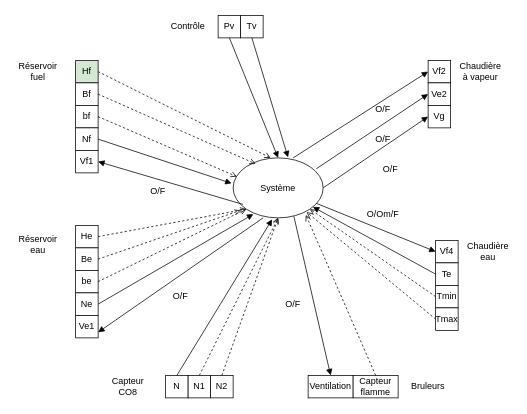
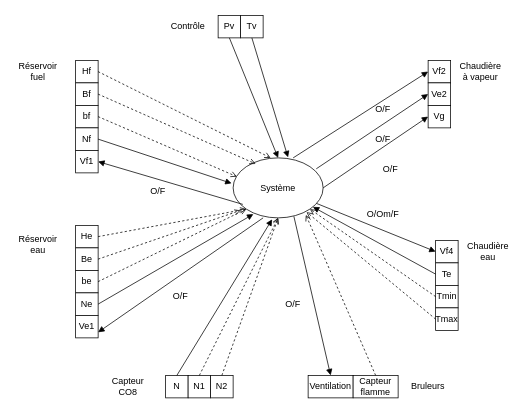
  <mxCell id="0" />
  <mxCell id="1" parent="0" />
  <mxCell id="2" value="Système" style="ellipse;whiteSpace=wrap;html=1;" vertex="1" parent="1"><mxGeometry x="310" y="210" width="120" height="80" as="geometry" /></mxCell>
  <mxCell id="3" value="Réservoir fuel" style="text;html=1;align=center;verticalAlign=middle;whiteSpace=wrap;rounded=0;" vertex="1" parent="1"><mxGeometry x="20" y="80" width="60" height="30" as="geometry" /></mxCell>
  <mxCell id="4" value="Bruleurs" style="text;html=1;align=center;verticalAlign=middle;whiteSpace=wrap;rounded=0;" vertex="1" parent="1"><mxGeometry x="540" y="500" width="60" height="30" as="geometry" /></mxCell>
  <mxCell id="5" value="Chaudière à vapeur" style="text;html=1;align=center;verticalAlign=middle;whiteSpace=wrap;rounded=0;" vertex="1" parent="1"><mxGeometry x="610" y="80" width="60" height="30" as="geometry" /></mxCell>
  <mxCell id="6" value="Capteur CO8" style="text;html=1;align=center;verticalAlign=middle;whiteSpace=wrap;rounded=0;" vertex="1" parent="1"><mxGeometry x="140" y="500" width="60" height="30" as="geometry" /></mxCell>
- <mxCell id="7" value="Hf" style="rounded=0;whiteSpace=wrap;html=1;fillColor=#d5e8d4;" vertex="1" parent="1"><mxGeometry x="100" y="80" width="30" height="30" as="geometry" /></mxCell>
+ <mxCell id="7" value="Hf" style="rounded=0;whiteSpace=wrap;html=1;" vertex="1" parent="1"><mxGeometry x="100" y="80" width="30" height="30" as="geometry" /></mxCell>
  <mxCell id="8" value="Bf" style="rounded=0;whiteSpace=wrap;html=1;" vertex="1" parent="1"><mxGeometry x="100" y="110" width="30" height="30" as="geometry" /></mxCell>
  <mxCell id="9" value="bf" style="rounded=0;whiteSpace=wrap;html=1;" vertex="1" parent="1"><mxGeometry x="100" y="140" width="30" height="30" as="geometry" /></mxCell>
  <mxCell id="10" value="Nf" style="rounded=0;whiteSpace=wrap;html=1;" vertex="1" parent="1"><mxGeometry x="100" y="170" width="30" height="30" as="geometry" /></mxCell>
  <mxCell id="11" value="Vf1" style="rounded=0;whiteSpace=wrap;html=1;" vertex="1" parent="1"><mxGeometry x="100" y="200" width="30" height="30" as="geometry" /></mxCell>
  <mxCell id="12" value="" style="html=1;verticalAlign=bottom;labelBackgroundColor=none;endArrow=open;endFill=0;dashed=1;rounded=0;exitX=1;exitY=0.5;exitDx=0;exitDy=0;entryX=0.417;entryY=0;entryDx=0;entryDy=0;entryPerimeter=0;" edge="1" parent="1" source="7" target="2"><mxGeometry x="-0.236" y="93" width="160" relative="1" as="geometry"><mxPoint x="140" y="100" as="sourcePoint" /><mxPoint x="220" y="150" as="targetPoint" /><mxPoint as="offset" /></mxGeometry></mxCell>
  <mxCell id="13" value="" style="html=1;verticalAlign=bottom;labelBackgroundColor=none;endArrow=open;endFill=0;dashed=1;rounded=0;exitX=1;exitY=0.5;exitDx=0;exitDy=0;entryX=0.25;entryY=0.1;entryDx=0;entryDy=0;entryPerimeter=0;" edge="1" parent="1" source="8" target="2"><mxGeometry x="-0.236" y="93" width="160" relative="1" as="geometry"><mxPoint x="140" y="105" as="sourcePoint" /><mxPoint x="337" y="232" as="targetPoint" /><mxPoint as="offset" /></mxGeometry></mxCell>
  <mxCell id="14" value="" style="html=1;verticalAlign=bottom;labelBackgroundColor=none;endArrow=open;endFill=0;dashed=1;rounded=0;exitX=1;exitY=0.5;exitDx=0;exitDy=0;entryX=0.042;entryY=0.313;entryDx=0;entryDy=0;entryPerimeter=0;" edge="1" parent="1" source="9" target="2"><mxGeometry x="-0.236" y="93" width="160" relative="1" as="geometry"><mxPoint x="150" y="115" as="sourcePoint" /><mxPoint x="347" y="242" as="targetPoint" /><mxPoint as="offset" /></mxGeometry></mxCell>
  <mxCell id="15" value="" style="html=1;verticalAlign=bottom;labelBackgroundColor=none;endArrow=block;endFill=1;endSize=6;align=left;rounded=0;exitX=0.108;exitY=0.775;exitDx=0;exitDy=0;exitPerimeter=0;entryX=1;entryY=0.5;entryDx=0;entryDy=0;" edge="1" parent="1" source="2" target="11"><mxGeometry relative="1" as="geometry"><mxPoint x="20" y="250" as="sourcePoint" /><mxPoint x="80" y="290" as="targetPoint" /><mxPoint as="offset" /></mxGeometry></mxCell>
  <mxCell id="16" value="O/F" style="text;html=1;align=center;verticalAlign=middle;whiteSpace=wrap;rounded=0;" vertex="1" parent="1"><mxGeometry x="180" y="240" width="60" height="30" as="geometry" /></mxCell>
  <mxCell id="17" value="" style="html=1;verticalAlign=bottom;labelBackgroundColor=none;endArrow=block;endFill=1;endSize=6;align=left;rounded=0;exitX=1;exitY=0.5;exitDx=0;exitDy=0;entryX=-0.017;entryY=0.425;entryDx=0;entryDy=0;entryPerimeter=0;" edge="1" parent="1" source="10" target="2"><mxGeometry relative="1" as="geometry"><mxPoint x="333" y="282" as="sourcePoint" /><mxPoint x="140" y="225" as="targetPoint" /><mxPoint as="offset" /></mxGeometry></mxCell>
  <mxCell id="18" value="Vf2" style="rounded=0;whiteSpace=wrap;html=1;" vertex="1" parent="1"><mxGeometry x="570" y="80" width="30" height="30" as="geometry" /></mxCell>
  <mxCell id="19" value="Ve2" style="rounded=0;whiteSpace=wrap;html=1;" vertex="1" parent="1"><mxGeometry x="570" y="110" width="30" height="30" as="geometry" /></mxCell>
  <mxCell id="20" value="Vg" style="rounded=0;whiteSpace=wrap;html=1;" vertex="1" parent="1"><mxGeometry x="570" y="140" width="30" height="30" as="geometry" /></mxCell>
  <mxCell id="21" value="Chaudière eau" style="text;html=1;align=center;verticalAlign=middle;whiteSpace=wrap;rounded=0;" vertex="1" parent="1"><mxGeometry x="620" y="320" width="60" height="30" as="geometry" /></mxCell>
  <mxCell id="22" value="Vf4" style="rounded=0;whiteSpace=wrap;html=1;" vertex="1" parent="1"><mxGeometry x="580" y="320" width="30" height="30" as="geometry" /></mxCell>
  <mxCell id="23" value="Te" style="rounded=0;whiteSpace=wrap;html=1;" vertex="1" parent="1"><mxGeometry x="580" y="350" width="30" height="30" as="geometry" /></mxCell>
  <mxCell id="24" value="Tmin" style="rounded=0;whiteSpace=wrap;html=1;" vertex="1" parent="1"><mxGeometry x="580" y="380" width="30" height="30" as="geometry" /></mxCell>
  <mxCell id="25" value="Tmax" style="rounded=0;whiteSpace=wrap;html=1;" vertex="1" parent="1"><mxGeometry x="580" y="410" width="30" height="30" as="geometry" /></mxCell>
  <mxCell id="26" value="N" style="rounded=0;whiteSpace=wrap;html=1;" vertex="1" parent="1"><mxGeometry x="220" y="500" width="30" height="30" as="geometry" /></mxCell>
  <mxCell id="27" value="N1" style="rounded=0;whiteSpace=wrap;html=1;" vertex="1" parent="1"><mxGeometry x="250" y="500" width="30" height="30" as="geometry" /></mxCell>
  <mxCell id="28" value="N2" style="rounded=0;whiteSpace=wrap;html=1;" vertex="1" parent="1"><mxGeometry x="280" y="500" width="30" height="30" as="geometry" /></mxCell>
  <mxCell id="29" value="Réservoir eau" style="text;html=1;align=center;verticalAlign=middle;whiteSpace=wrap;rounded=0;" vertex="1" parent="1"><mxGeometry x="20" y="310" width="60" height="30" as="geometry" /></mxCell>
  <mxCell id="30" value="He" style="rounded=0;whiteSpace=wrap;html=1;" vertex="1" parent="1"><mxGeometry x="100" y="300" width="30" height="30" as="geometry" /></mxCell>
  <mxCell id="31" value="Be" style="rounded=0;whiteSpace=wrap;html=1;" vertex="1" parent="1"><mxGeometry x="100" y="330" width="30" height="30" as="geometry" /></mxCell>
  <mxCell id="32" value="be" style="rounded=0;whiteSpace=wrap;html=1;" vertex="1" parent="1"><mxGeometry x="100" y="360" width="30" height="30" as="geometry" /></mxCell>
  <mxCell id="33" value="Ne" style="rounded=0;whiteSpace=wrap;html=1;" vertex="1" parent="1"><mxGeometry x="100" y="390" width="30" height="30" as="geometry" /></mxCell>
  <mxCell id="34" value="Ve1" style="rounded=0;whiteSpace=wrap;html=1;" vertex="1" parent="1"><mxGeometry x="100" y="420" width="30" height="30" as="geometry" /></mxCell>
  <mxCell id="35" value="Ventilation" style="rounded=0;whiteSpace=wrap;html=1;" vertex="1" parent="1"><mxGeometry x="410" y="500" width="60" height="30" as="geometry" /></mxCell>
  <mxCell id="36" value="Capteur flamme" style="rounded=0;whiteSpace=wrap;html=1;" vertex="1" parent="1"><mxGeometry x="470" y="500" width="60" height="30" as="geometry" /></mxCell>
  <mxCell id="37" value="" style="html=1;verticalAlign=bottom;labelBackgroundColor=none;endArrow=open;endFill=0;dashed=1;rounded=0;exitX=1;exitY=0.5;exitDx=0;exitDy=0;entryX=0;entryY=1;entryDx=0;entryDy=0;" edge="1" parent="1" source="30" target="2"><mxGeometry x="-0.236" y="93" width="160" relative="1" as="geometry"><mxPoint x="140" y="105" as="sourcePoint" /><mxPoint x="370" y="220" as="targetPoint" /><mxPoint as="offset" /></mxGeometry></mxCell>
  <mxCell id="38" value="" style="html=1;verticalAlign=bottom;labelBackgroundColor=none;endArrow=open;endFill=0;dashed=1;rounded=0;exitX=1;exitY=0.5;exitDx=0;exitDy=0;" edge="1" parent="1" source="31"><mxGeometry x="-0.236" y="93" width="160" relative="1" as="geometry"><mxPoint x="140" y="135" as="sourcePoint" /><mxPoint x="320" y="280" as="targetPoint" /><mxPoint as="offset" /></mxGeometry></mxCell>
  <mxCell id="39" value="" style="html=1;verticalAlign=bottom;labelBackgroundColor=none;endArrow=open;endFill=0;dashed=1;rounded=0;exitX=1;exitY=0.5;exitDx=0;exitDy=0;entryX=0;entryY=1;entryDx=0;entryDy=0;" edge="1" parent="1" source="32" target="2"><mxGeometry x="-0.236" y="93" width="160" relative="1" as="geometry"><mxPoint x="140" y="165" as="sourcePoint" /><mxPoint x="379" y="290" as="targetPoint" /><mxPoint as="offset" /></mxGeometry></mxCell>
  <mxCell id="40" value="" style="html=1;verticalAlign=bottom;labelBackgroundColor=none;endArrow=block;endFill=1;endSize=6;align=left;rounded=0;exitX=1;exitY=0.5;exitDx=0;exitDy=0;entryX=0.225;entryY=0.938;entryDx=0;entryDy=0;entryPerimeter=0;" edge="1" parent="1" source="33" target="2"><mxGeometry relative="1" as="geometry"><mxPoint x="140" y="195" as="sourcePoint" /><mxPoint x="318" y="254" as="targetPoint" /><mxPoint as="offset" /></mxGeometry></mxCell>
  <mxCell id="41" value="" style="html=1;verticalAlign=bottom;labelBackgroundColor=none;endArrow=block;endFill=1;endSize=6;align=left;rounded=0;entryX=1;entryY=0.75;entryDx=0;entryDy=0;exitX=0.333;exitY=1;exitDx=0;exitDy=0;exitPerimeter=0;" edge="1" parent="1" source="2" target="34"><mxGeometry relative="1" as="geometry"><mxPoint x="420" y="300" as="sourcePoint" /><mxPoint x="140" y="225" as="targetPoint" /><mxPoint as="offset" /><Array as="points" /></mxGeometry></mxCell>
  <mxCell id="42" value="O/F" style="text;html=1;align=center;verticalAlign=middle;whiteSpace=wrap;rounded=0;" vertex="1" parent="1"><mxGeometry x="210" y="380" width="60" height="30" as="geometry" /></mxCell>
  <mxCell id="43" value="" style="html=1;verticalAlign=bottom;labelBackgroundColor=none;endArrow=block;endFill=1;endSize=6;align=left;rounded=0;exitX=0.5;exitY=0;exitDx=0;exitDy=0;entryX=0.433;entryY=1.025;entryDx=0;entryDy=0;entryPerimeter=0;" edge="1" parent="1" source="26" target="2"><mxGeometry relative="1" as="geometry"><mxPoint x="140" y="415" as="sourcePoint" /><mxPoint x="347" y="295" as="targetPoint" /><mxPoint as="offset" /></mxGeometry></mxCell>
  <mxCell id="44" value="" style="html=1;verticalAlign=bottom;labelBackgroundColor=none;endArrow=open;endFill=0;dashed=1;rounded=0;exitX=0.5;exitY=0;exitDx=0;exitDy=0;entryX=0.5;entryY=1;entryDx=0;entryDy=0;" edge="1" parent="1" source="27" target="2"><mxGeometry x="-0.236" y="93" width="160" relative="1" as="geometry"><mxPoint x="140" y="385" as="sourcePoint" /><mxPoint x="338" y="288" as="targetPoint" /><mxPoint as="offset" /></mxGeometry></mxCell>
  <mxCell id="45" value="" style="html=1;verticalAlign=bottom;labelBackgroundColor=none;endArrow=open;endFill=0;dashed=1;rounded=0;exitX=0.5;exitY=0;exitDx=0;exitDy=0;entryX=0.5;entryY=1;entryDx=0;entryDy=0;" edge="1" parent="1" source="28" target="2"><mxGeometry x="-0.236" y="93" width="160" relative="1" as="geometry"><mxPoint x="275" y="510" as="sourcePoint" /><mxPoint x="380" y="300" as="targetPoint" /><mxPoint as="offset" /></mxGeometry></mxCell>
  <mxCell id="46" value="" style="html=1;verticalAlign=bottom;labelBackgroundColor=none;endArrow=block;endFill=1;endSize=6;align=left;rounded=0;entryX=0.5;entryY=0;entryDx=0;entryDy=0;exitX=0.675;exitY=0.975;exitDx=0;exitDy=0;exitPerimeter=0;" edge="1" parent="1" source="2" target="35"><mxGeometry relative="1" as="geometry"><mxPoint x="360" y="300" as="sourcePoint" /><mxPoint x="140" y="453" as="targetPoint" /><mxPoint as="offset" /><Array as="points" /></mxGeometry></mxCell>
  <mxCell id="47" value="O/F" style="text;html=1;align=center;verticalAlign=middle;whiteSpace=wrap;rounded=0;" vertex="1" parent="1"><mxGeometry x="360" y="390" width="60" height="30" as="geometry" /></mxCell>
  <mxCell id="48" value="" style="html=1;verticalAlign=bottom;labelBackgroundColor=none;endArrow=open;endFill=0;dashed=1;rounded=0;exitX=0.5;exitY=0;exitDx=0;exitDy=0;entryX=0.808;entryY=0.95;entryDx=0;entryDy=0;entryPerimeter=0;" edge="1" parent="1" source="36" target="2"><mxGeometry x="-0.236" y="93" width="160" relative="1" as="geometry"><mxPoint x="305" y="510" as="sourcePoint" /><mxPoint x="380" y="300" as="targetPoint" /><mxPoint as="offset" /></mxGeometry></mxCell>
  <mxCell id="49" value="" style="html=1;verticalAlign=bottom;labelBackgroundColor=none;endArrow=block;endFill=1;endSize=6;align=left;rounded=0;entryX=0;entryY=0.5;entryDx=0;entryDy=0;" edge="1" parent="1" source="2" target="22"><mxGeometry relative="1" as="geometry"><mxPoint x="333" y="282" as="sourcePoint" /><mxPoint x="140" y="225" as="targetPoint" /><mxPoint as="offset" /></mxGeometry></mxCell>
  <mxCell id="50" value="O/Om/F" style="text;html=1;align=center;verticalAlign=middle;whiteSpace=wrap;rounded=0;" vertex="1" parent="1"><mxGeometry x="480" y="270" width="60" height="30" as="geometry" /></mxCell>
  <mxCell id="51" value="" style="html=1;verticalAlign=bottom;labelBackgroundColor=none;endArrow=block;endFill=1;endSize=6;align=left;rounded=0;exitX=0;exitY=0.5;exitDx=0;exitDy=0;" edge="1" parent="1" source="23" target="2"><mxGeometry relative="1" as="geometry"><mxPoint x="140" y="415" as="sourcePoint" /><mxPoint x="347" y="295" as="targetPoint" /><mxPoint as="offset" /></mxGeometry></mxCell>
  <mxCell id="52" value="" style="html=1;verticalAlign=bottom;labelBackgroundColor=none;endArrow=open;endFill=0;dashed=1;rounded=0;exitX=0;exitY=0.5;exitDx=0;exitDy=0;entryX=1;entryY=1;entryDx=0;entryDy=0;" edge="1" parent="1" source="24" target="2"><mxGeometry x="-0.233" y="93" width="160" relative="1" as="geometry"><mxPoint x="510" y="510" as="sourcePoint" /><mxPoint x="417" y="296" as="targetPoint" /><mxPoint as="offset" /></mxGeometry></mxCell>
  <mxCell id="53" value="" style="html=1;verticalAlign=bottom;labelBackgroundColor=none;endArrow=open;endFill=0;dashed=1;rounded=0;exitX=0;exitY=0.5;exitDx=0;exitDy=0;entryX=0.816;entryY=0.903;entryDx=0;entryDy=0;entryPerimeter=0;" edge="1" parent="1" source="25" target="2"><mxGeometry x="-0.236" y="93" width="160" relative="1" as="geometry"><mxPoint x="590" y="405" as="sourcePoint" /><mxPoint x="422" y="288" as="targetPoint" /><mxPoint as="offset" /></mxGeometry></mxCell>
  <mxCell id="54" value="" style="html=1;verticalAlign=bottom;labelBackgroundColor=none;endArrow=block;endFill=1;endSize=6;align=left;rounded=0;exitX=1;exitY=0.5;exitDx=0;exitDy=0;entryX=0;entryY=0.5;entryDx=0;entryDy=0;" edge="1" parent="1" source="2" target="20"><mxGeometry relative="1" as="geometry"><mxPoint x="333" y="282" as="sourcePoint" /><mxPoint x="140" y="225" as="targetPoint" /><mxPoint as="offset" /></mxGeometry></mxCell>
  <mxCell id="55" value="" style="html=1;verticalAlign=bottom;labelBackgroundColor=none;endArrow=block;endFill=1;endSize=6;align=left;rounded=0;exitX=0.924;exitY=0.182;exitDx=0;exitDy=0;entryX=0;entryY=0.5;entryDx=0;entryDy=0;exitPerimeter=0;" edge="1" parent="1" source="2" target="19"><mxGeometry relative="1" as="geometry"><mxPoint x="440" y="260" as="sourcePoint" /><mxPoint x="580" y="165" as="targetPoint" /><mxPoint as="offset" /></mxGeometry></mxCell>
  <mxCell id="56" value="" style="html=1;verticalAlign=bottom;labelBackgroundColor=none;endArrow=block;endFill=1;endSize=6;align=left;rounded=0;exitX=0.667;exitY=0;exitDx=0;exitDy=0;entryX=0;entryY=0.5;entryDx=0;entryDy=0;exitPerimeter=0;" edge="1" parent="1" source="2" target="18"><mxGeometry relative="1" as="geometry"><mxPoint x="450" y="270" as="sourcePoint" /><mxPoint x="590" y="175" as="targetPoint" /><mxPoint as="offset" /></mxGeometry></mxCell>
  <mxCell id="57" value="O/F" style="text;html=1;align=center;verticalAlign=middle;whiteSpace=wrap;rounded=0;" vertex="1" parent="1"><mxGeometry x="490" y="210" width="60" height="30" as="geometry" /></mxCell>
  <mxCell id="58" value="O/F" style="text;html=1;align=center;verticalAlign=middle;whiteSpace=wrap;rounded=0;" vertex="1" parent="1"><mxGeometry x="480" y="170" width="60" height="30" as="geometry" /></mxCell>
  <mxCell id="59" value="O/F" style="text;html=1;align=center;verticalAlign=middle;whiteSpace=wrap;rounded=0;" vertex="1" parent="1"><mxGeometry x="480" y="130" width="60" height="30" as="geometry" /></mxCell>
  <mxCell id="60" value="Contrôle" style="text;html=1;align=center;verticalAlign=middle;whiteSpace=wrap;rounded=0;" vertex="1" parent="1"><mxGeometry x="220" y="20" width="60" height="30" as="geometry" /></mxCell>
  <mxCell id="61" value="Pv" style="rounded=0;whiteSpace=wrap;html=1;" vertex="1" parent="1"><mxGeometry x="290" y="20" width="30" height="30" as="geometry" /></mxCell>
  <mxCell id="62" value="Tv" style="rounded=0;whiteSpace=wrap;html=1;" vertex="1" parent="1"><mxGeometry x="320" y="20" width="30" height="30" as="geometry" /></mxCell>
  <mxCell id="63" value="" style="html=1;verticalAlign=bottom;labelBackgroundColor=none;endArrow=block;endFill=1;endSize=6;align=left;rounded=0;exitX=0.5;exitY=1;exitDx=0;exitDy=0;entryX=0.5;entryY=0;entryDx=0;entryDy=0;" edge="1" parent="1" source="61" target="2"><mxGeometry relative="1" as="geometry"><mxPoint x="140" y="195" as="sourcePoint" /><mxPoint x="318" y="254" as="targetPoint" /><mxPoint as="offset" /></mxGeometry></mxCell>
  <mxCell id="64" value="" style="html=1;verticalAlign=bottom;labelBackgroundColor=none;endArrow=block;endFill=1;endSize=6;align=left;rounded=0;exitX=0.5;exitY=1;exitDx=0;exitDy=0;entryX=0.61;entryY=-0.009;entryDx=0;entryDy=0;entryPerimeter=0;" edge="1" parent="1" source="62" target="2"><mxGeometry relative="1" as="geometry"><mxPoint x="150" y="205" as="sourcePoint" /><mxPoint x="328" y="264" as="targetPoint" /><mxPoint as="offset" /></mxGeometry></mxCell>
